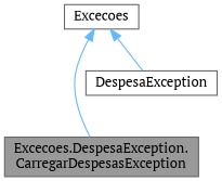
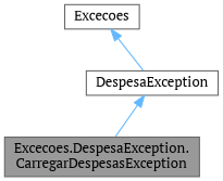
  digraph {
    fontname="PT Serif"
    node [color=gray40 fillcolor=white fontname="PT Serif" fontsize=12 shape=box style=filled]
    edge [color=steelblue1 dir=back fontname="PT Serif" fontsize=12 labelfontname=Helvetica labelfontsize=10 style=solid]
    n1 [fillcolor=grey60 fontcolor=black height=0.2 label="Excecoes.DespesaException.\lCarregarDespesasException" width=0.4]
    n2 [height=0.2 label=DespesaException width=0.4]
    n3 [height=0.2 label=Excecoes width=0.4]
-   n3 -> n1
+   n2 -> n1
    n3 -> n2
  }
